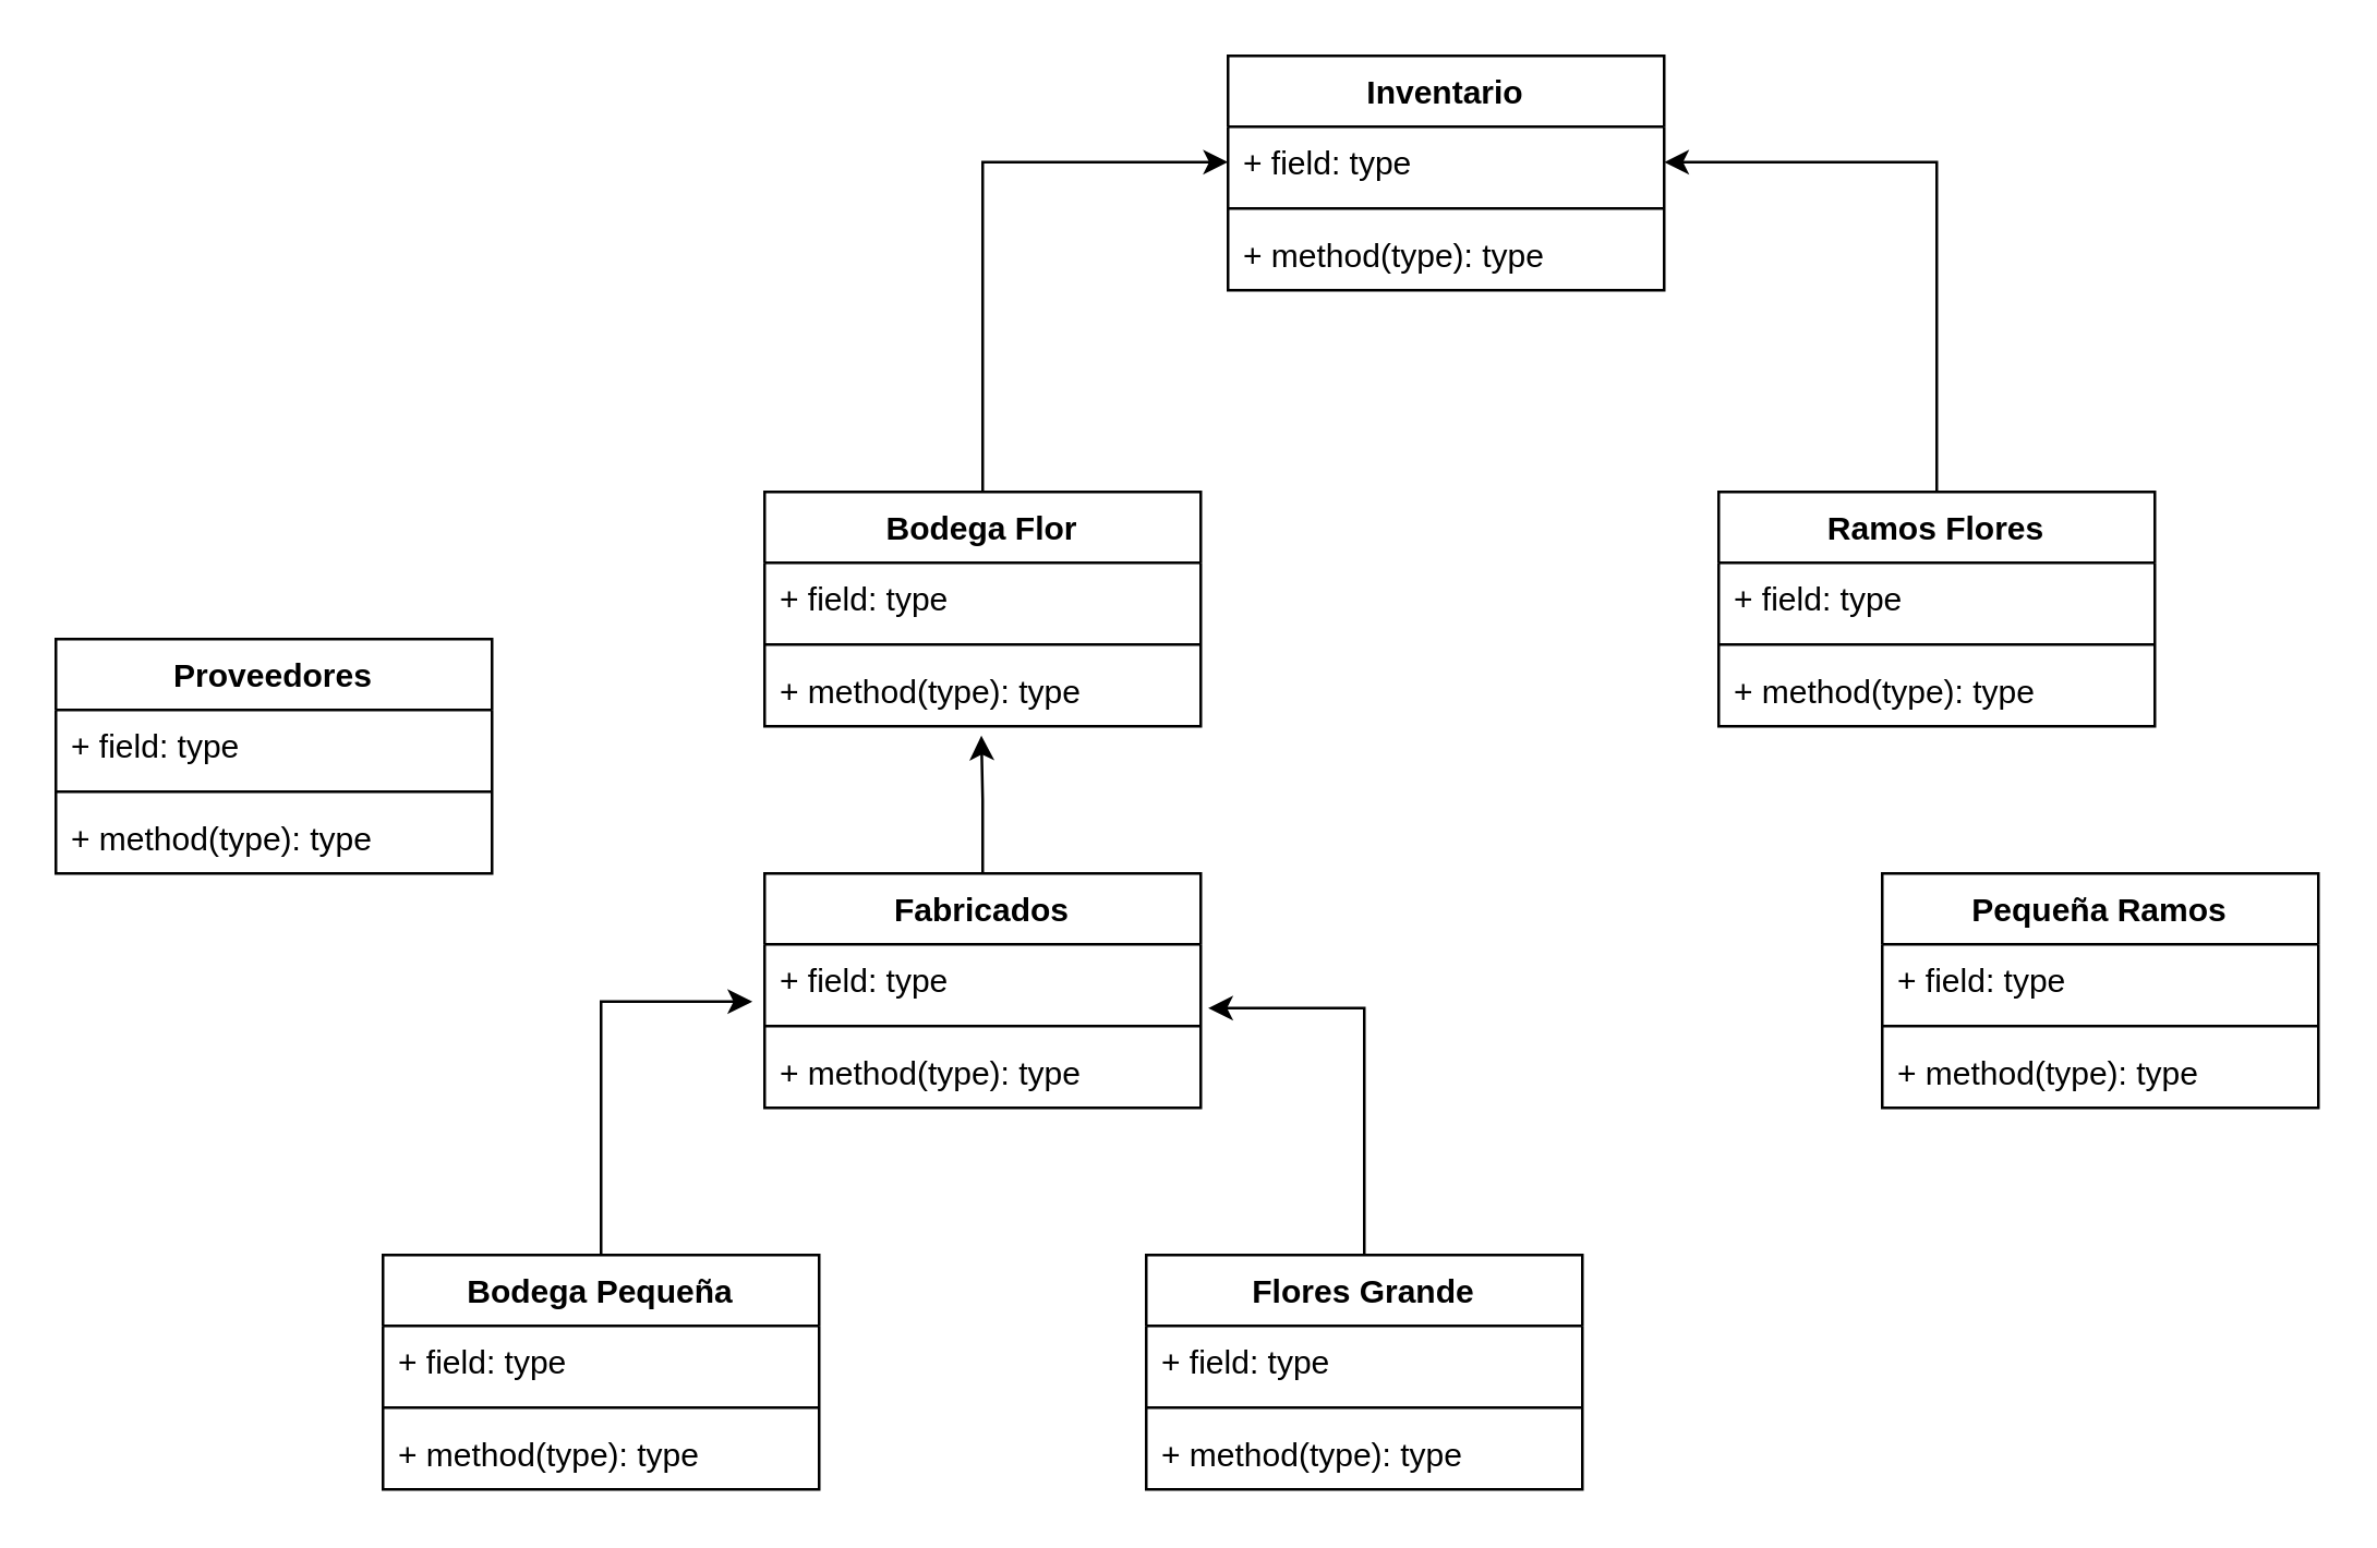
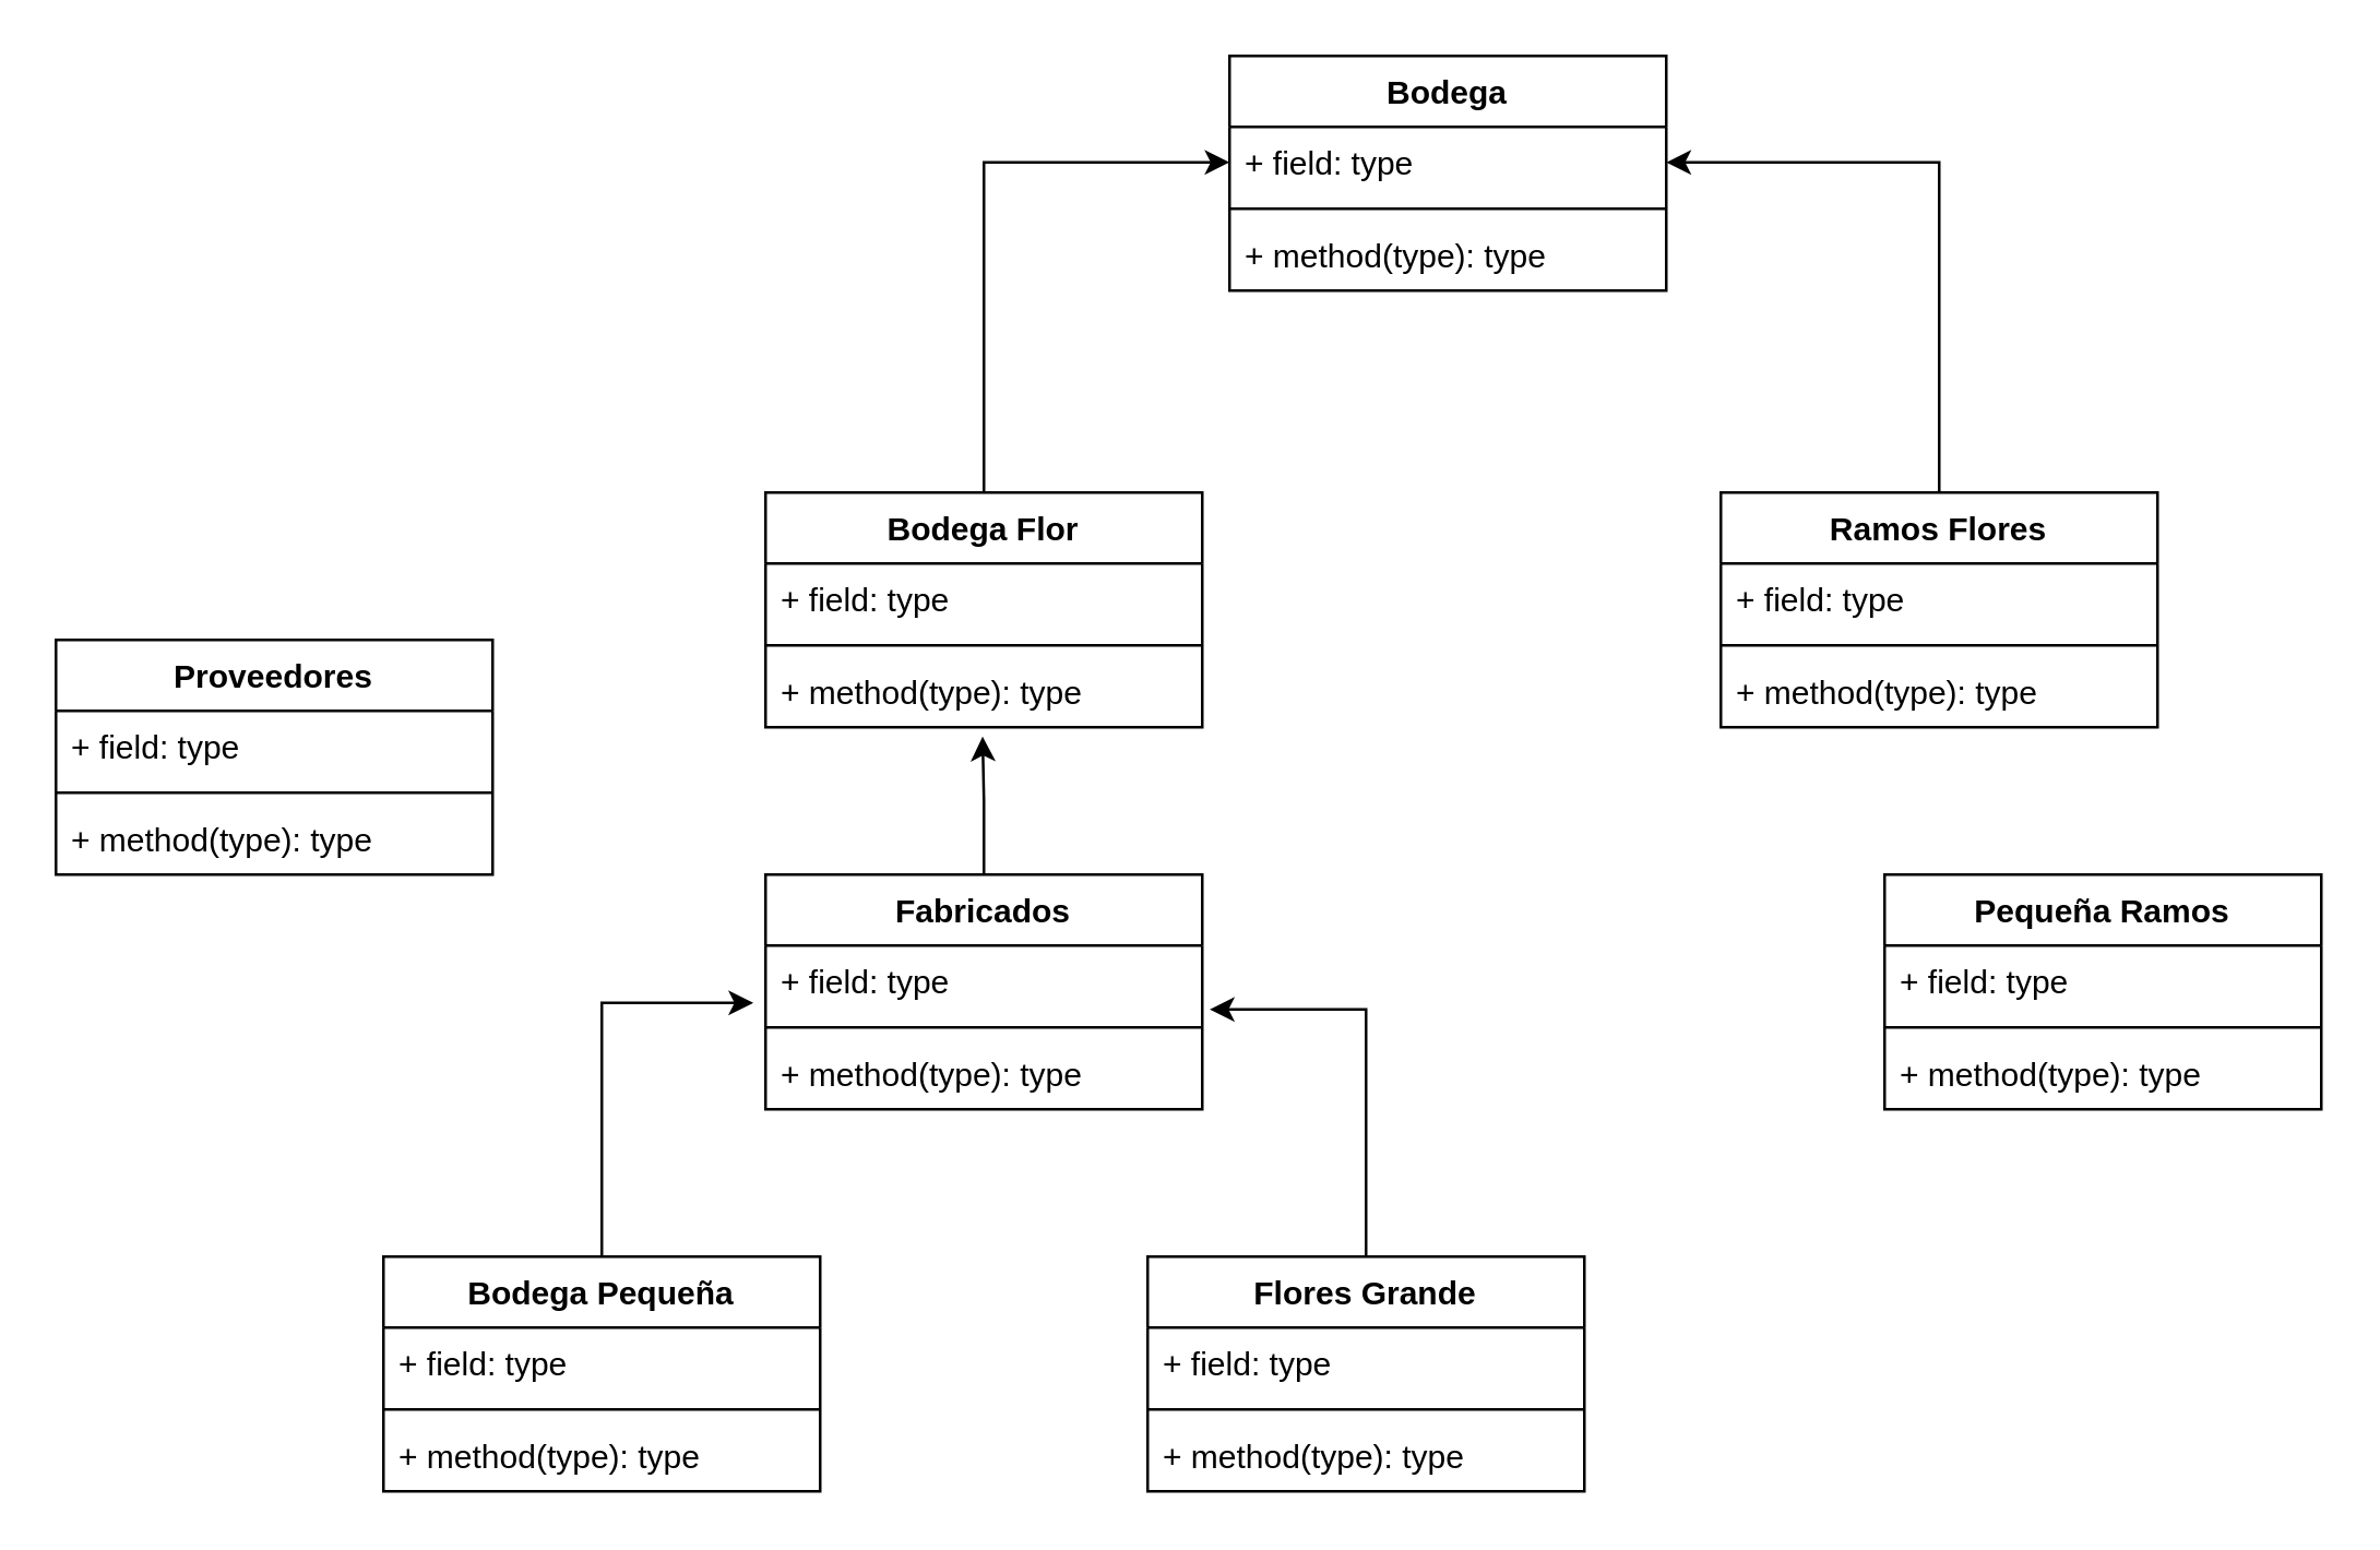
  <mxCell id="0" />
  <mxCell id="1" parent="0" />
  <mxCell id="2" style="edgeStyle=orthogonalEdgeStyle;rounded=0;orthogonalLoop=1;jettySize=auto;html=1;exitX=0.5;exitY=0;exitDx=0;exitDy=0;entryX=0;entryY=0.5;entryDx=0;entryDy=0;" edge="1" parent="1" source="3" target="36"><mxGeometry relative="1" as="geometry" /></mxCell>
  <mxCell id="3" value="Bodega Flor" style="swimlane;fontStyle=1;align=center;verticalAlign=top;childLayout=stackLayout;horizontal=1;startSize=26;horizontalStack=0;resizeParent=1;resizeParentMax=0;resizeLast=0;collapsible=1;marginBottom=0;" vertex="1" parent="1"><mxGeometry x="280" y="180" width="160" height="86" as="geometry" /></mxCell>
  <mxCell id="4" value="+ field: type" style="text;strokeColor=none;fillColor=none;align=left;verticalAlign=top;spacingLeft=4;spacingRight=4;overflow=hidden;rotatable=0;points=[[0,0.5],[1,0.5]];portConstraint=eastwest;" vertex="1" parent="3"><mxGeometry y="26" width="160" height="26" as="geometry" /></mxCell>
  <mxCell id="5" value="" style="line;strokeWidth=1;fillColor=none;align=left;verticalAlign=middle;spacingTop=-1;spacingLeft=3;spacingRight=3;rotatable=0;labelPosition=right;points=[];portConstraint=eastwest;" vertex="1" parent="3"><mxGeometry y="52" width="160" height="8" as="geometry" /></mxCell>
  <mxCell id="6" value="+ method(type): type" style="text;strokeColor=none;fillColor=none;align=left;verticalAlign=top;spacingLeft=4;spacingRight=4;overflow=hidden;rotatable=0;points=[[0,0.5],[1,0.5]];portConstraint=eastwest;" vertex="1" parent="3"><mxGeometry y="60" width="160" height="26" as="geometry" /></mxCell>
  <mxCell id="7" value="Pequeña Ramos" style="swimlane;fontStyle=1;align=center;verticalAlign=top;childLayout=stackLayout;horizontal=1;startSize=26;horizontalStack=0;resizeParent=1;resizeParentMax=0;resizeLast=0;collapsible=1;marginBottom=0;" vertex="1" parent="1"><mxGeometry x="690" y="320" width="160" height="86" as="geometry" /></mxCell>
  <mxCell id="8" value="+ field: type" style="text;strokeColor=none;fillColor=none;align=left;verticalAlign=top;spacingLeft=4;spacingRight=4;overflow=hidden;rotatable=0;points=[[0,0.5],[1,0.5]];portConstraint=eastwest;" vertex="1" parent="7"><mxGeometry y="26" width="160" height="26" as="geometry" /></mxCell>
  <mxCell id="9" value="" style="line;strokeWidth=1;fillColor=none;align=left;verticalAlign=middle;spacingTop=-1;spacingLeft=3;spacingRight=3;rotatable=0;labelPosition=right;points=[];portConstraint=eastwest;" vertex="1" parent="7"><mxGeometry y="52" width="160" height="8" as="geometry" /></mxCell>
  <mxCell id="10" value="+ method(type): type" style="text;strokeColor=none;fillColor=none;align=left;verticalAlign=top;spacingLeft=4;spacingRight=4;overflow=hidden;rotatable=0;points=[[0,0.5],[1,0.5]];portConstraint=eastwest;" vertex="1" parent="7"><mxGeometry y="60" width="160" height="26" as="geometry" /></mxCell>
  <mxCell id="11" style="edgeStyle=orthogonalEdgeStyle;rounded=0;orthogonalLoop=1;jettySize=auto;html=1;entryX=1;entryY=0.5;entryDx=0;entryDy=0;" edge="1" parent="1" source="12" target="36"><mxGeometry relative="1" as="geometry" /></mxCell>
  <mxCell id="12" value="Ramos Flores&#10;" style="swimlane;fontStyle=1;align=center;verticalAlign=top;childLayout=stackLayout;horizontal=1;startSize=26;horizontalStack=0;resizeParent=1;resizeParentMax=0;resizeLast=0;collapsible=1;marginBottom=0;" vertex="1" parent="1"><mxGeometry x="630" y="180" width="160" height="86" as="geometry" /></mxCell>
  <mxCell id="13" value="+ field: type" style="text;strokeColor=none;fillColor=none;align=left;verticalAlign=top;spacingLeft=4;spacingRight=4;overflow=hidden;rotatable=0;points=[[0,0.5],[1,0.5]];portConstraint=eastwest;" vertex="1" parent="12"><mxGeometry y="26" width="160" height="26" as="geometry" /></mxCell>
  <mxCell id="14" value="" style="line;strokeWidth=1;fillColor=none;align=left;verticalAlign=middle;spacingTop=-1;spacingLeft=3;spacingRight=3;rotatable=0;labelPosition=right;points=[];portConstraint=eastwest;" vertex="1" parent="12"><mxGeometry y="52" width="160" height="8" as="geometry" /></mxCell>
  <mxCell id="15" value="+ method(type): type" style="text;strokeColor=none;fillColor=none;align=left;verticalAlign=top;spacingLeft=4;spacingRight=4;overflow=hidden;rotatable=0;points=[[0,0.5],[1,0.5]];portConstraint=eastwest;" vertex="1" parent="12"><mxGeometry y="60" width="160" height="26" as="geometry" /></mxCell>
  <mxCell id="16" style="edgeStyle=orthogonalEdgeStyle;rounded=0;orthogonalLoop=1;jettySize=auto;html=1;exitX=0.5;exitY=0;exitDx=0;exitDy=0;entryX=0.497;entryY=1.131;entryDx=0;entryDy=0;entryPerimeter=0;" edge="1" parent="1" source="17" target="6"><mxGeometry relative="1" as="geometry"><Array as="points"><mxPoint x="360" y="293" /></Array></mxGeometry></mxCell>
  <mxCell id="17" value="Fabricados" style="swimlane;fontStyle=1;align=center;verticalAlign=top;childLayout=stackLayout;horizontal=1;startSize=26;horizontalStack=0;resizeParent=1;resizeParentMax=0;resizeLast=0;collapsible=1;marginBottom=0;" vertex="1" parent="1"><mxGeometry x="280" y="320" width="160" height="86" as="geometry" /></mxCell>
  <mxCell id="18" value="+ field: type" style="text;strokeColor=none;fillColor=none;align=left;verticalAlign=top;spacingLeft=4;spacingRight=4;overflow=hidden;rotatable=0;points=[[0,0.5],[1,0.5]];portConstraint=eastwest;" vertex="1" parent="17"><mxGeometry y="26" width="160" height="26" as="geometry" /></mxCell>
  <mxCell id="19" value="" style="line;strokeWidth=1;fillColor=none;align=left;verticalAlign=middle;spacingTop=-1;spacingLeft=3;spacingRight=3;rotatable=0;labelPosition=right;points=[];portConstraint=eastwest;" vertex="1" parent="17"><mxGeometry y="52" width="160" height="8" as="geometry" /></mxCell>
  <mxCell id="20" value="+ method(type): type" style="text;strokeColor=none;fillColor=none;align=left;verticalAlign=top;spacingLeft=4;spacingRight=4;overflow=hidden;rotatable=0;points=[[0,0.5],[1,0.5]];portConstraint=eastwest;" vertex="1" parent="17"><mxGeometry y="60" width="160" height="26" as="geometry" /></mxCell>
  <mxCell id="21" style="edgeStyle=orthogonalEdgeStyle;rounded=0;orthogonalLoop=1;jettySize=auto;html=1;exitX=0.5;exitY=0;exitDx=0;exitDy=0;entryX=-0.028;entryY=0.808;entryDx=0;entryDy=0;entryPerimeter=0;" edge="1" parent="1" source="22" target="18"><mxGeometry relative="1" as="geometry"><mxPoint x="332" y="430" as="targetPoint" /></mxGeometry></mxCell>
  <mxCell id="22" value="Bodega Pequeña" style="swimlane;fontStyle=1;align=center;verticalAlign=top;childLayout=stackLayout;horizontal=1;startSize=26;horizontalStack=0;resizeParent=1;resizeParentMax=0;resizeLast=0;collapsible=1;marginBottom=0;" vertex="1" parent="1"><mxGeometry x="140" y="460" width="160" height="86" as="geometry" /></mxCell>
  <mxCell id="23" value="+ field: type" style="text;strokeColor=none;fillColor=none;align=left;verticalAlign=top;spacingLeft=4;spacingRight=4;overflow=hidden;rotatable=0;points=[[0,0.5],[1,0.5]];portConstraint=eastwest;" vertex="1" parent="22"><mxGeometry y="26" width="160" height="26" as="geometry" /></mxCell>
  <mxCell id="24" value="" style="line;strokeWidth=1;fillColor=none;align=left;verticalAlign=middle;spacingTop=-1;spacingLeft=3;spacingRight=3;rotatable=0;labelPosition=right;points=[];portConstraint=eastwest;" vertex="1" parent="22"><mxGeometry y="52" width="160" height="8" as="geometry" /></mxCell>
  <mxCell id="25" value="+ method(type): type" style="text;strokeColor=none;fillColor=none;align=left;verticalAlign=top;spacingLeft=4;spacingRight=4;overflow=hidden;rotatable=0;points=[[0,0.5],[1,0.5]];portConstraint=eastwest;" vertex="1" parent="22"><mxGeometry y="60" width="160" height="26" as="geometry" /></mxCell>
  <mxCell id="26" style="edgeStyle=orthogonalEdgeStyle;rounded=0;orthogonalLoop=1;jettySize=auto;html=1;entryX=1.017;entryY=0.9;entryDx=0;entryDy=0;entryPerimeter=0;" edge="1" parent="1" source="27" target="18"><mxGeometry relative="1" as="geometry" /></mxCell>
  <mxCell id="27" value="Flores Grande" style="swimlane;fontStyle=1;align=center;verticalAlign=top;childLayout=stackLayout;horizontal=1;startSize=26;horizontalStack=0;resizeParent=1;resizeParentMax=0;resizeLast=0;collapsible=1;marginBottom=0;" vertex="1" parent="1"><mxGeometry x="420" y="460" width="160" height="86" as="geometry" /></mxCell>
  <mxCell id="28" value="+ field: type" style="text;strokeColor=none;fillColor=none;align=left;verticalAlign=top;spacingLeft=4;spacingRight=4;overflow=hidden;rotatable=0;points=[[0,0.5],[1,0.5]];portConstraint=eastwest;" vertex="1" parent="27"><mxGeometry y="26" width="160" height="26" as="geometry" /></mxCell>
  <mxCell id="29" value="" style="line;strokeWidth=1;fillColor=none;align=left;verticalAlign=middle;spacingTop=-1;spacingLeft=3;spacingRight=3;rotatable=0;labelPosition=right;points=[];portConstraint=eastwest;" vertex="1" parent="27"><mxGeometry y="52" width="160" height="8" as="geometry" /></mxCell>
  <mxCell id="30" value="+ method(type): type" style="text;strokeColor=none;fillColor=none;align=left;verticalAlign=top;spacingLeft=4;spacingRight=4;overflow=hidden;rotatable=0;points=[[0,0.5],[1,0.5]];portConstraint=eastwest;" vertex="1" parent="27"><mxGeometry y="60" width="160" height="26" as="geometry" /></mxCell>
  <mxCell id="31" value="Proveedores" style="swimlane;fontStyle=1;align=center;verticalAlign=top;childLayout=stackLayout;horizontal=1;startSize=26;horizontalStack=0;resizeParent=1;resizeParentMax=0;resizeLast=0;collapsible=1;marginBottom=0;" vertex="1" parent="1"><mxGeometry x="20" y="234" width="160" height="86" as="geometry" /></mxCell>
  <mxCell id="32" value="+ field: type" style="text;strokeColor=none;fillColor=none;align=left;verticalAlign=top;spacingLeft=4;spacingRight=4;overflow=hidden;rotatable=0;points=[[0,0.5],[1,0.5]];portConstraint=eastwest;" vertex="1" parent="31"><mxGeometry y="26" width="160" height="26" as="geometry" /></mxCell>
  <mxCell id="33" value="" style="line;strokeWidth=1;fillColor=none;align=left;verticalAlign=middle;spacingTop=-1;spacingLeft=3;spacingRight=3;rotatable=0;labelPosition=right;points=[];portConstraint=eastwest;" vertex="1" parent="31"><mxGeometry y="52" width="160" height="8" as="geometry" /></mxCell>
  <mxCell id="34" value="+ method(type): type" style="text;strokeColor=none;fillColor=none;align=left;verticalAlign=top;spacingLeft=4;spacingRight=4;overflow=hidden;rotatable=0;points=[[0,0.5],[1,0.5]];portConstraint=eastwest;" vertex="1" parent="31"><mxGeometry y="60" width="160" height="26" as="geometry" /></mxCell>
- <mxCell id="35" value="Inventario" style="swimlane;fontStyle=1;align=center;verticalAlign=top;childLayout=stackLayout;horizontal=1;startSize=26;horizontalStack=0;resizeParent=1;resizeParentMax=0;resizeLast=0;collapsible=1;marginBottom=0;" vertex="1" parent="1"><mxGeometry x="450" y="20" width="160" height="86" as="geometry" /></mxCell>
+ <mxCell id="35" value="Bodega" style="swimlane;fontStyle=1;align=center;verticalAlign=top;childLayout=stackLayout;horizontal=1;startSize=26;horizontalStack=0;resizeParent=1;resizeParentMax=0;resizeLast=0;collapsible=1;marginBottom=0;" vertex="1" parent="1"><mxGeometry x="450" y="20" width="160" height="86" as="geometry" /></mxCell>
  <mxCell id="36" value="+ field: type" style="text;strokeColor=none;fillColor=none;align=left;verticalAlign=top;spacingLeft=4;spacingRight=4;overflow=hidden;rotatable=0;points=[[0,0.5],[1,0.5]];portConstraint=eastwest;" vertex="1" parent="35"><mxGeometry y="26" width="160" height="26" as="geometry" /></mxCell>
  <mxCell id="37" value="" style="line;strokeWidth=1;fillColor=none;align=left;verticalAlign=middle;spacingTop=-1;spacingLeft=3;spacingRight=3;rotatable=0;labelPosition=right;points=[];portConstraint=eastwest;" vertex="1" parent="35"><mxGeometry y="52" width="160" height="8" as="geometry" /></mxCell>
  <mxCell id="38" value="+ method(type): type" style="text;strokeColor=none;fillColor=none;align=left;verticalAlign=top;spacingLeft=4;spacingRight=4;overflow=hidden;rotatable=0;points=[[0,0.5],[1,0.5]];portConstraint=eastwest;" vertex="1" parent="35"><mxGeometry y="60" width="160" height="26" as="geometry" /></mxCell>
